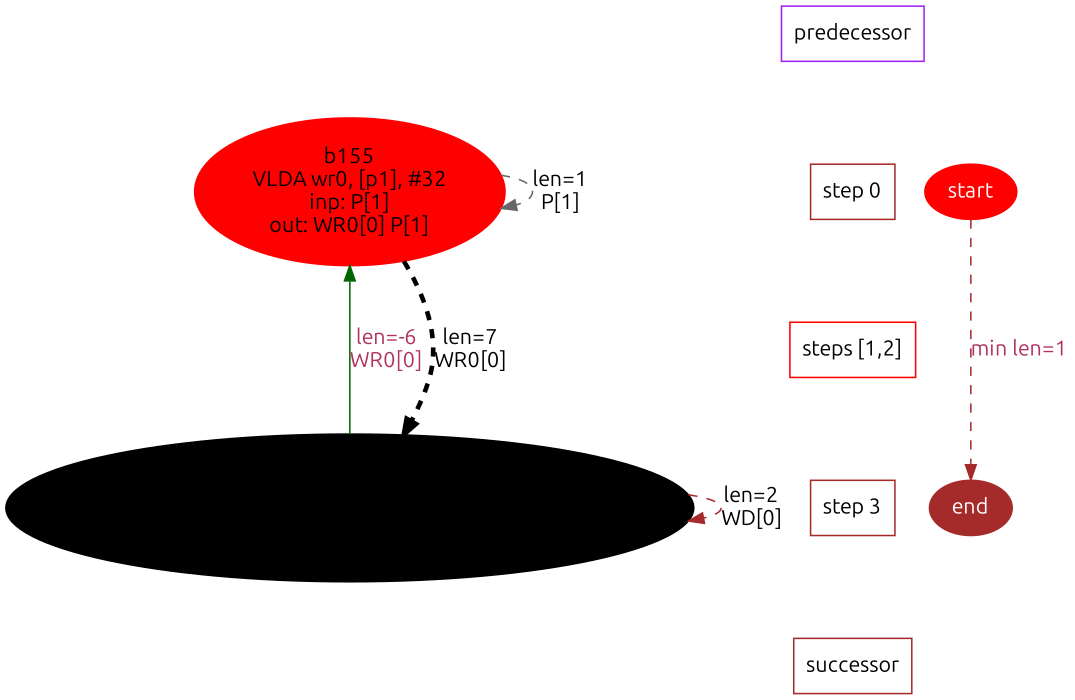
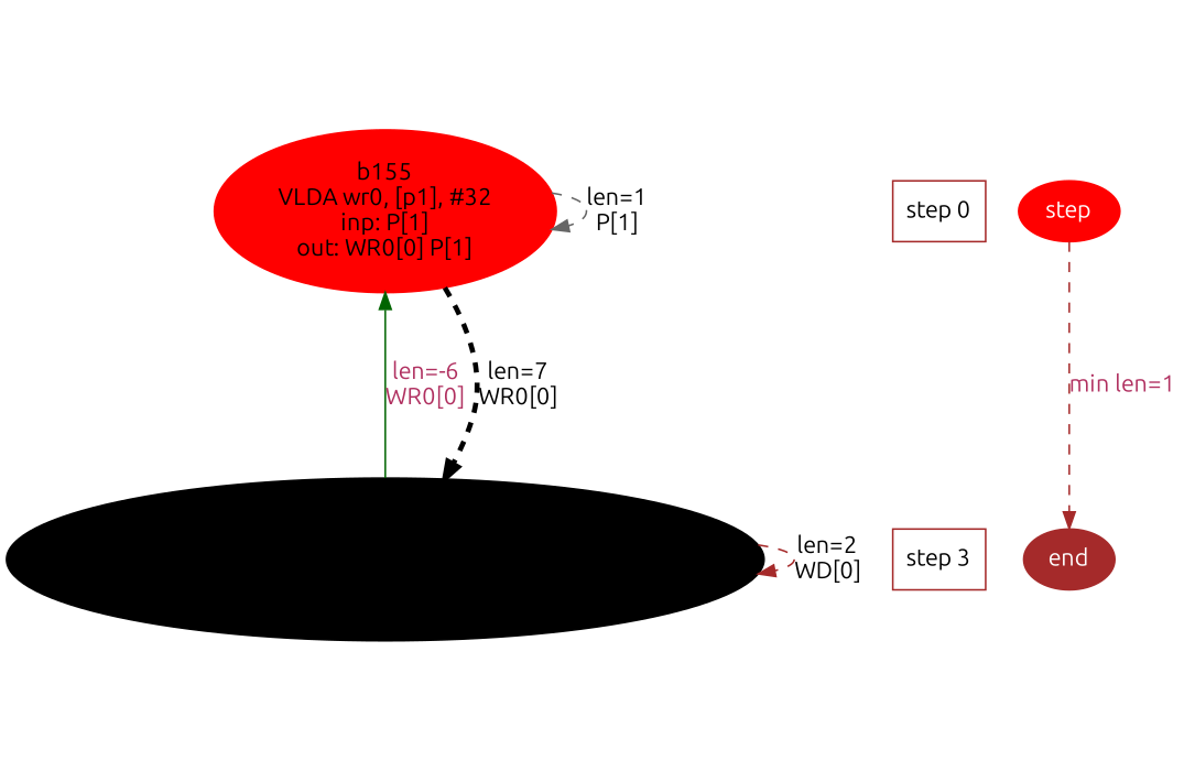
  digraph {
    fontname=Ubuntu
    node [color=brown fontname=Ubuntu shape=box]
    edge [fontname=Ubuntu style=dashed weight=9000]
    n1 [color=red fontcolor=black label="b155\nVLDA wr0, [p1], #32\ninp: P[1]\nout: WR0[0] P[1]" style=filled shape=""]
    n2 [label="step 0"]
    n3 [color=black fontcolor=black label="b156\nVFPMAC wd0, r1, wd0, ya, r2, cl0, r2, cl0, #0, cl1\ninp: WR0[0] WD[0] RS[2] RS[2] CL[0] CL[0] CL[1]\nout: WD[0]" style=filled shape=""]
    n4 [label="step 3"]
-   n5 [color=red fontcolor=white label=start style=filled shape=""]
+   n5 [color=red fontcolor=white label=step style=filled shape=""]
    n6 [fontcolor=white label=end style=filled shape=""]
-   n7 [color=red label="steps [1,2]"]
-   n8 [label=successor]
-   n9 [color=purple label=predecessor]
    subgraph sub_1 {
      rank=same
      n1
      n2
    }
    subgraph sub_2 {
      rank=same
      n3
      n4
    }
    subgraph sub_3 {
      rank=same
      n2
      n5
    }
    subgraph sub_4 {
      rank=same
      n4
      n6
    }
    n1 -> n1 [color=gray40 fontcolor=black label="len=1\nP[1]" weight=""]
    n1 -> n3 [color=darkgreen dir=back fontcolor=maroon label="len=-6\nWR0[0]" weight=1000 style=""]
    n1 -> n3 [color=black fontcolor=black label="len=7\nWR0[0]" penwidth=3 weight=""]
-   n2 -> n7 [style=invis]
    n3 -> n3 [color=brown fontcolor=black label="len=2\nWD[0]" weight=""]
-   n4 -> n8 [style=invis]
    n5 -> n6 [color=brown fontcolor=maroon label="min len=1" weight=1000]
-   n7 -> n4 [style=invis]
-   n9 -> n2 [style=invis]
  }
